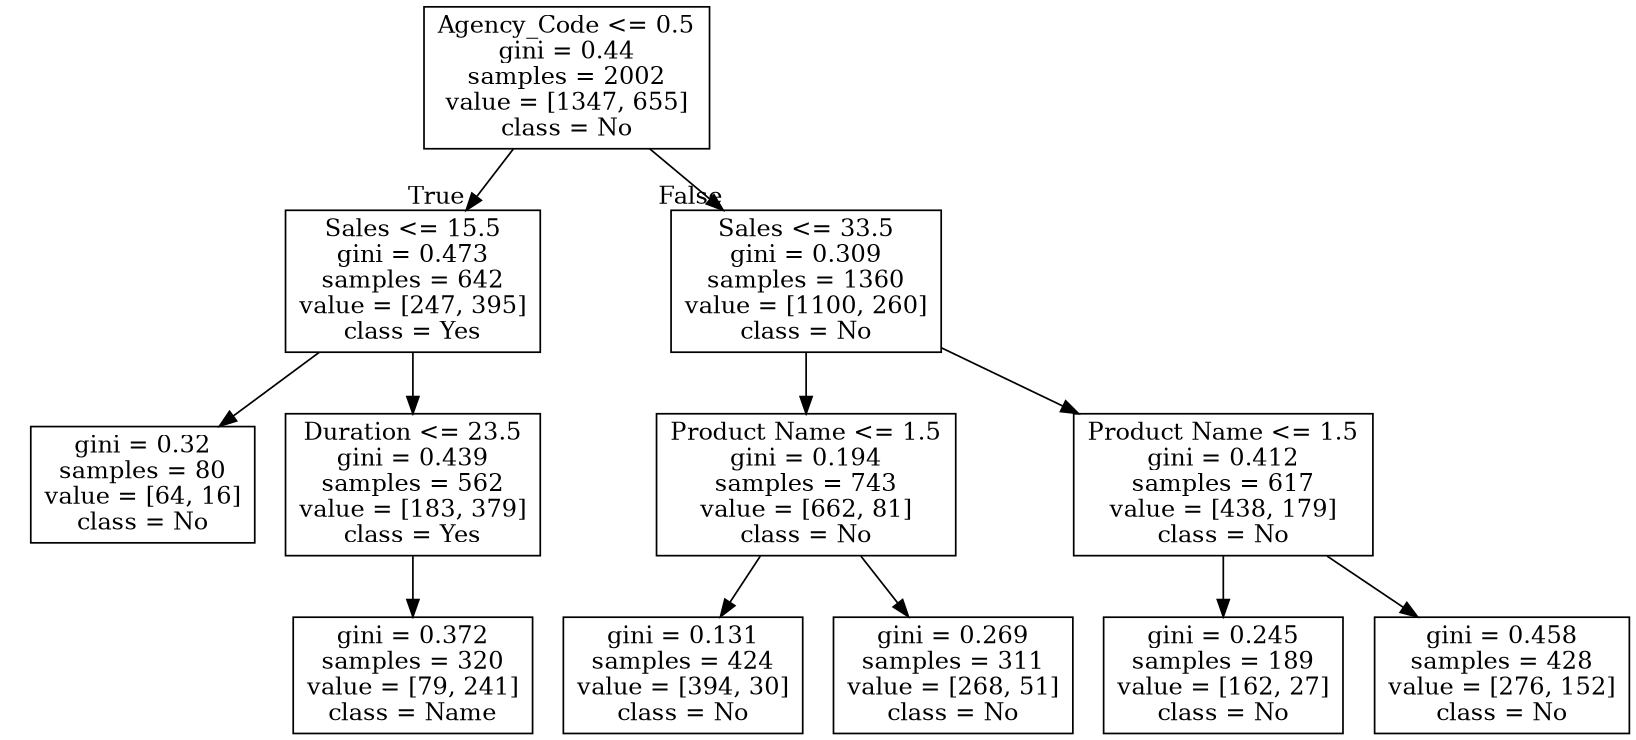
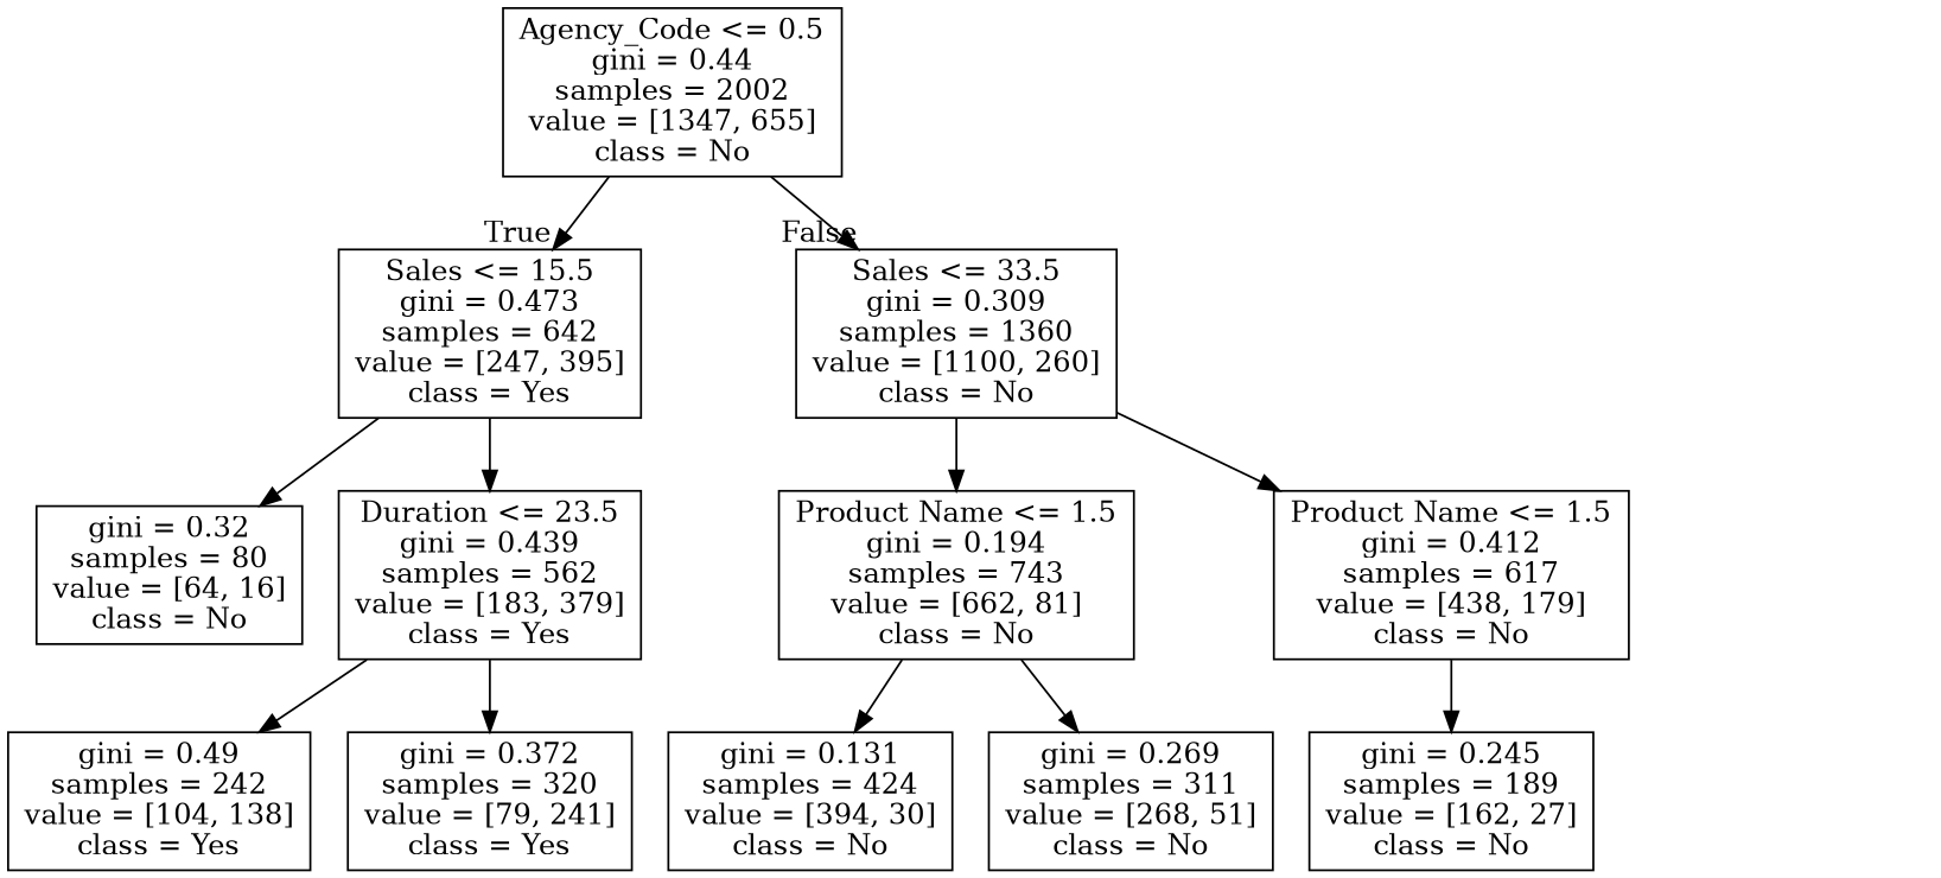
  digraph {
    node [shape=box]
    n1 [label="Agency_Code <= 0.5\ngini = 0.44\nsamples = 2002\nvalue = [1347, 655]\nclass = No"]
    n2 [label="Sales <= 15.5\ngini = 0.473\nsamples = 642\nvalue = [247, 395]\nclass = Yes"]
    n3 [label="Sales <= 33.5\ngini = 0.309\nsamples = 1360\nvalue = [1100, 260]\nclass = No"]
    n4 [label="gini = 0.32\nsamples = 80\nvalue = [64, 16]\nclass = No"]
    n5 [label="Duration <= 23.5\ngini = 0.439\nsamples = 562\nvalue = [183, 379]\nclass = Yes"]
    n6 [label="Product Name <= 1.5\ngini = 0.194\nsamples = 743\nvalue = [662, 81]\nclass = No"]
    n7 [label="Product Name <= 1.5\ngini = 0.412\nsamples = 617\nvalue = [438, 179]\nclass = No"]
-   n9 [label="gini = 0.372\nsamples = 320\nvalue = [79, 241]\nclass = Name"]
+   n8 [label="gini = 0.49\nsamples = 242\nvalue = [104, 138]\nclass = Yes"]
+   n9 [label="gini = 0.372\nsamples = 320\nvalue = [79, 241]\nclass = Yes"]
    n10 [label="gini = 0.131\nsamples = 424\nvalue = [394, 30]\nclass = No"]
    n11 [label="gini = 0.269\nsamples = 311\nvalue = [268, 51]\nclass = No"]
    n12 [label="gini = 0.245\nsamples = 189\nvalue = [162, 27]\nclass = No"]
-   n13 [label="gini = 0.458\nsamples = 428\nvalue = [276, 152]\nclass = No"]
    n1 -> n2 [headlabel=True labelangle=45 labeldistance=2.5]
    n1 -> n3 [headlabel=False labelangle=-45 labeldistance=2.5]
    n2 -> n4
    n2 -> n5
    n3 -> n6
    n3 -> n7
+   n5 -> n8
    n5 -> n9
    n6 -> n10
    n6 -> n11
    n7 -> n12
-   n7 -> n13
  }
